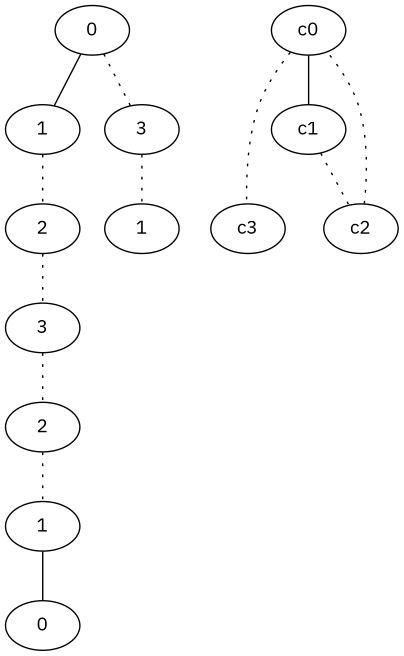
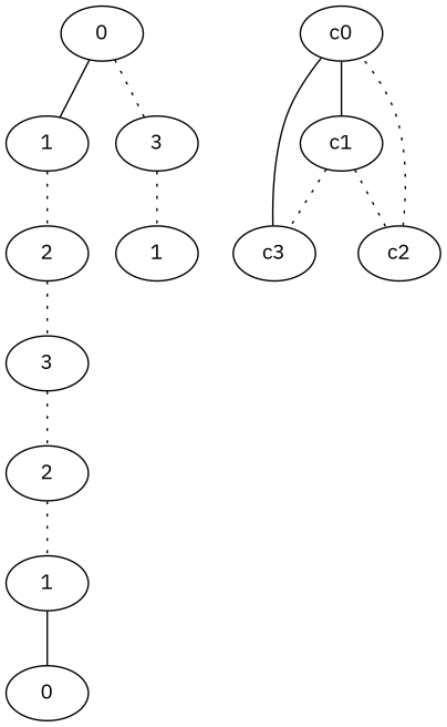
  graph {
    fontname="IBM Plex Sans"
    node [fontname="IBM Plex Sans"]
    edge [fontname="IBM Plex Sans" style=dotted]
    n1 [label=0]
    n2 [label=1]
    n3 [label=3]
    n4 [label=2]
    n5 [label=1]
    n6 [label=3]
    n7 [label=2]
    n8 [label=1]
    n9 [label=0]
    c0
    c1
    c3
    c2
    n1 -- n2 [style=""]
    n1 -- n3
    n2 -- n4
    n3 -- n5
    n4 -- n6
    n6 -- n7
    n7 -- n8
    n8 -- n9 [style=""]
    c0 -- c1 [style=""]
-   c0 -- c3
+   c0 -- c3 [style=solid]
+   c1 -- c3
    c1 -- c2
    c2 -- c0
  }
